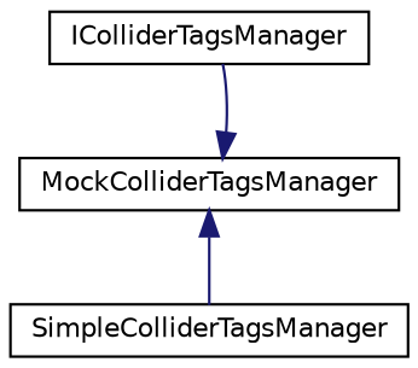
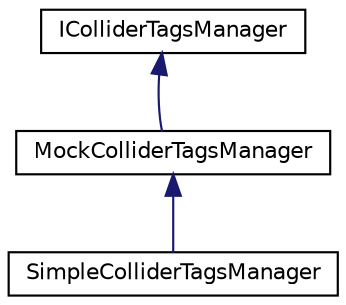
  digraph {
    rankdir=TB
    node [color=black fillcolor=white fontname=Helvetica fontsize=10 shape=record style=filled]
    edge [color=midnightblue dir=back fontname=Helvetica fontsize=10 labelfontname=Helvetica labelfontsize=10 style=solid]
    n1 [height=0.2 label=IColliderTagsManager width=0.4]
    n2 [height=0.2 label=MockColliderTagsManager width=0.4]
    n3 [height=0.2 label=SimpleColliderTagsManager width=0.4]
-   n2 -> n1
+   n1 -> n2
    n2 -> n3
  }
